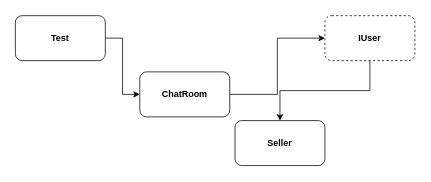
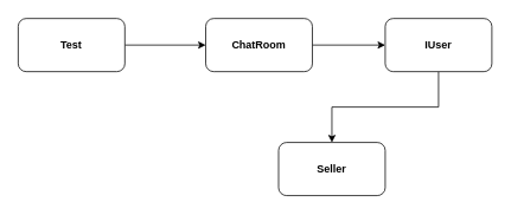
  <mxCell id="0" />
  <mxCell id="1" parent="0" />
  <mxCell id="2" style="edgeStyle=orthogonalEdgeStyle;rounded=0;orthogonalLoop=1;jettySize=auto;html=1;exitX=0.5;exitY=1;exitDx=0;exitDy=0;entryX=0.5;entryY=0;entryDx=0;entryDy=0;fontFamily=Helvetica;" edge="1" parent="1" source="3" target="4"><mxGeometry relative="1" as="geometry" /></mxCell>
- <mxCell id="3" value="IUser" style="rounded=1;whiteSpace=wrap;html=1;fontStyle=1;fontFamily=Helvetica;dashed=1;" vertex="1" parent="1"><mxGeometry x="433" y="20" width="120" height="60" as="geometry" /></mxCell>
+ <mxCell id="3" value="IUser" style="rounded=1;whiteSpace=wrap;html=1;fontStyle=1;fontFamily=Helvetica;" vertex="1" parent="1"><mxGeometry x="433" y="20" width="120" height="60" as="geometry" /></mxCell>
  <mxCell id="4" value="Seller" style="rounded=1;whiteSpace=wrap;html=1;fontStyle=1;fontFamily=Helvetica;" vertex="1" parent="1"><mxGeometry x="313" y="160" width="120" height="60" as="geometry" /></mxCell>
  <mxCell id="5" style="edgeStyle=orthogonalEdgeStyle;rounded=0;orthogonalLoop=1;jettySize=auto;html=1;exitX=1;exitY=0.5;exitDx=0;exitDy=0;entryX=0;entryY=0.5;entryDx=0;entryDy=0;fontFamily=Helvetica;" edge="1" parent="1" source="6" target="3"><mxGeometry relative="1" as="geometry" /></mxCell>
- <mxCell id="6" value="&lt;div&gt;ChatRoom&lt;/div&gt;" style="rounded=1;whiteSpace=wrap;html=1;fontStyle=1;fontFamily=Helvetica;" vertex="1" parent="1"><mxGeometry x="186" y="95" width="120" height="60" as="geometry" /></mxCell>
+ <mxCell id="6" value="&lt;div&gt;ChatRoom&lt;/div&gt;" style="rounded=1;whiteSpace=wrap;html=1;fontStyle=1;fontFamily=Helvetica;" vertex="1" parent="1"><mxGeometry x="231" y="20" width="120" height="60" as="geometry" /></mxCell>
  <mxCell id="7" style="edgeStyle=orthogonalEdgeStyle;rounded=0;orthogonalLoop=1;jettySize=auto;html=1;exitX=1;exitY=0.5;exitDx=0;exitDy=0;entryX=0;entryY=0.5;entryDx=0;entryDy=0;fontFamily=Helvetica;" edge="1" parent="1" source="8" target="6"><mxGeometry relative="1" as="geometry" /></mxCell>
  <mxCell id="8" value="Test" style="rounded=1;whiteSpace=wrap;html=1;fontStyle=1;fontFamily=Helvetica;" vertex="1" parent="1"><mxGeometry x="20" y="20" width="120" height="60" as="geometry" /></mxCell>
